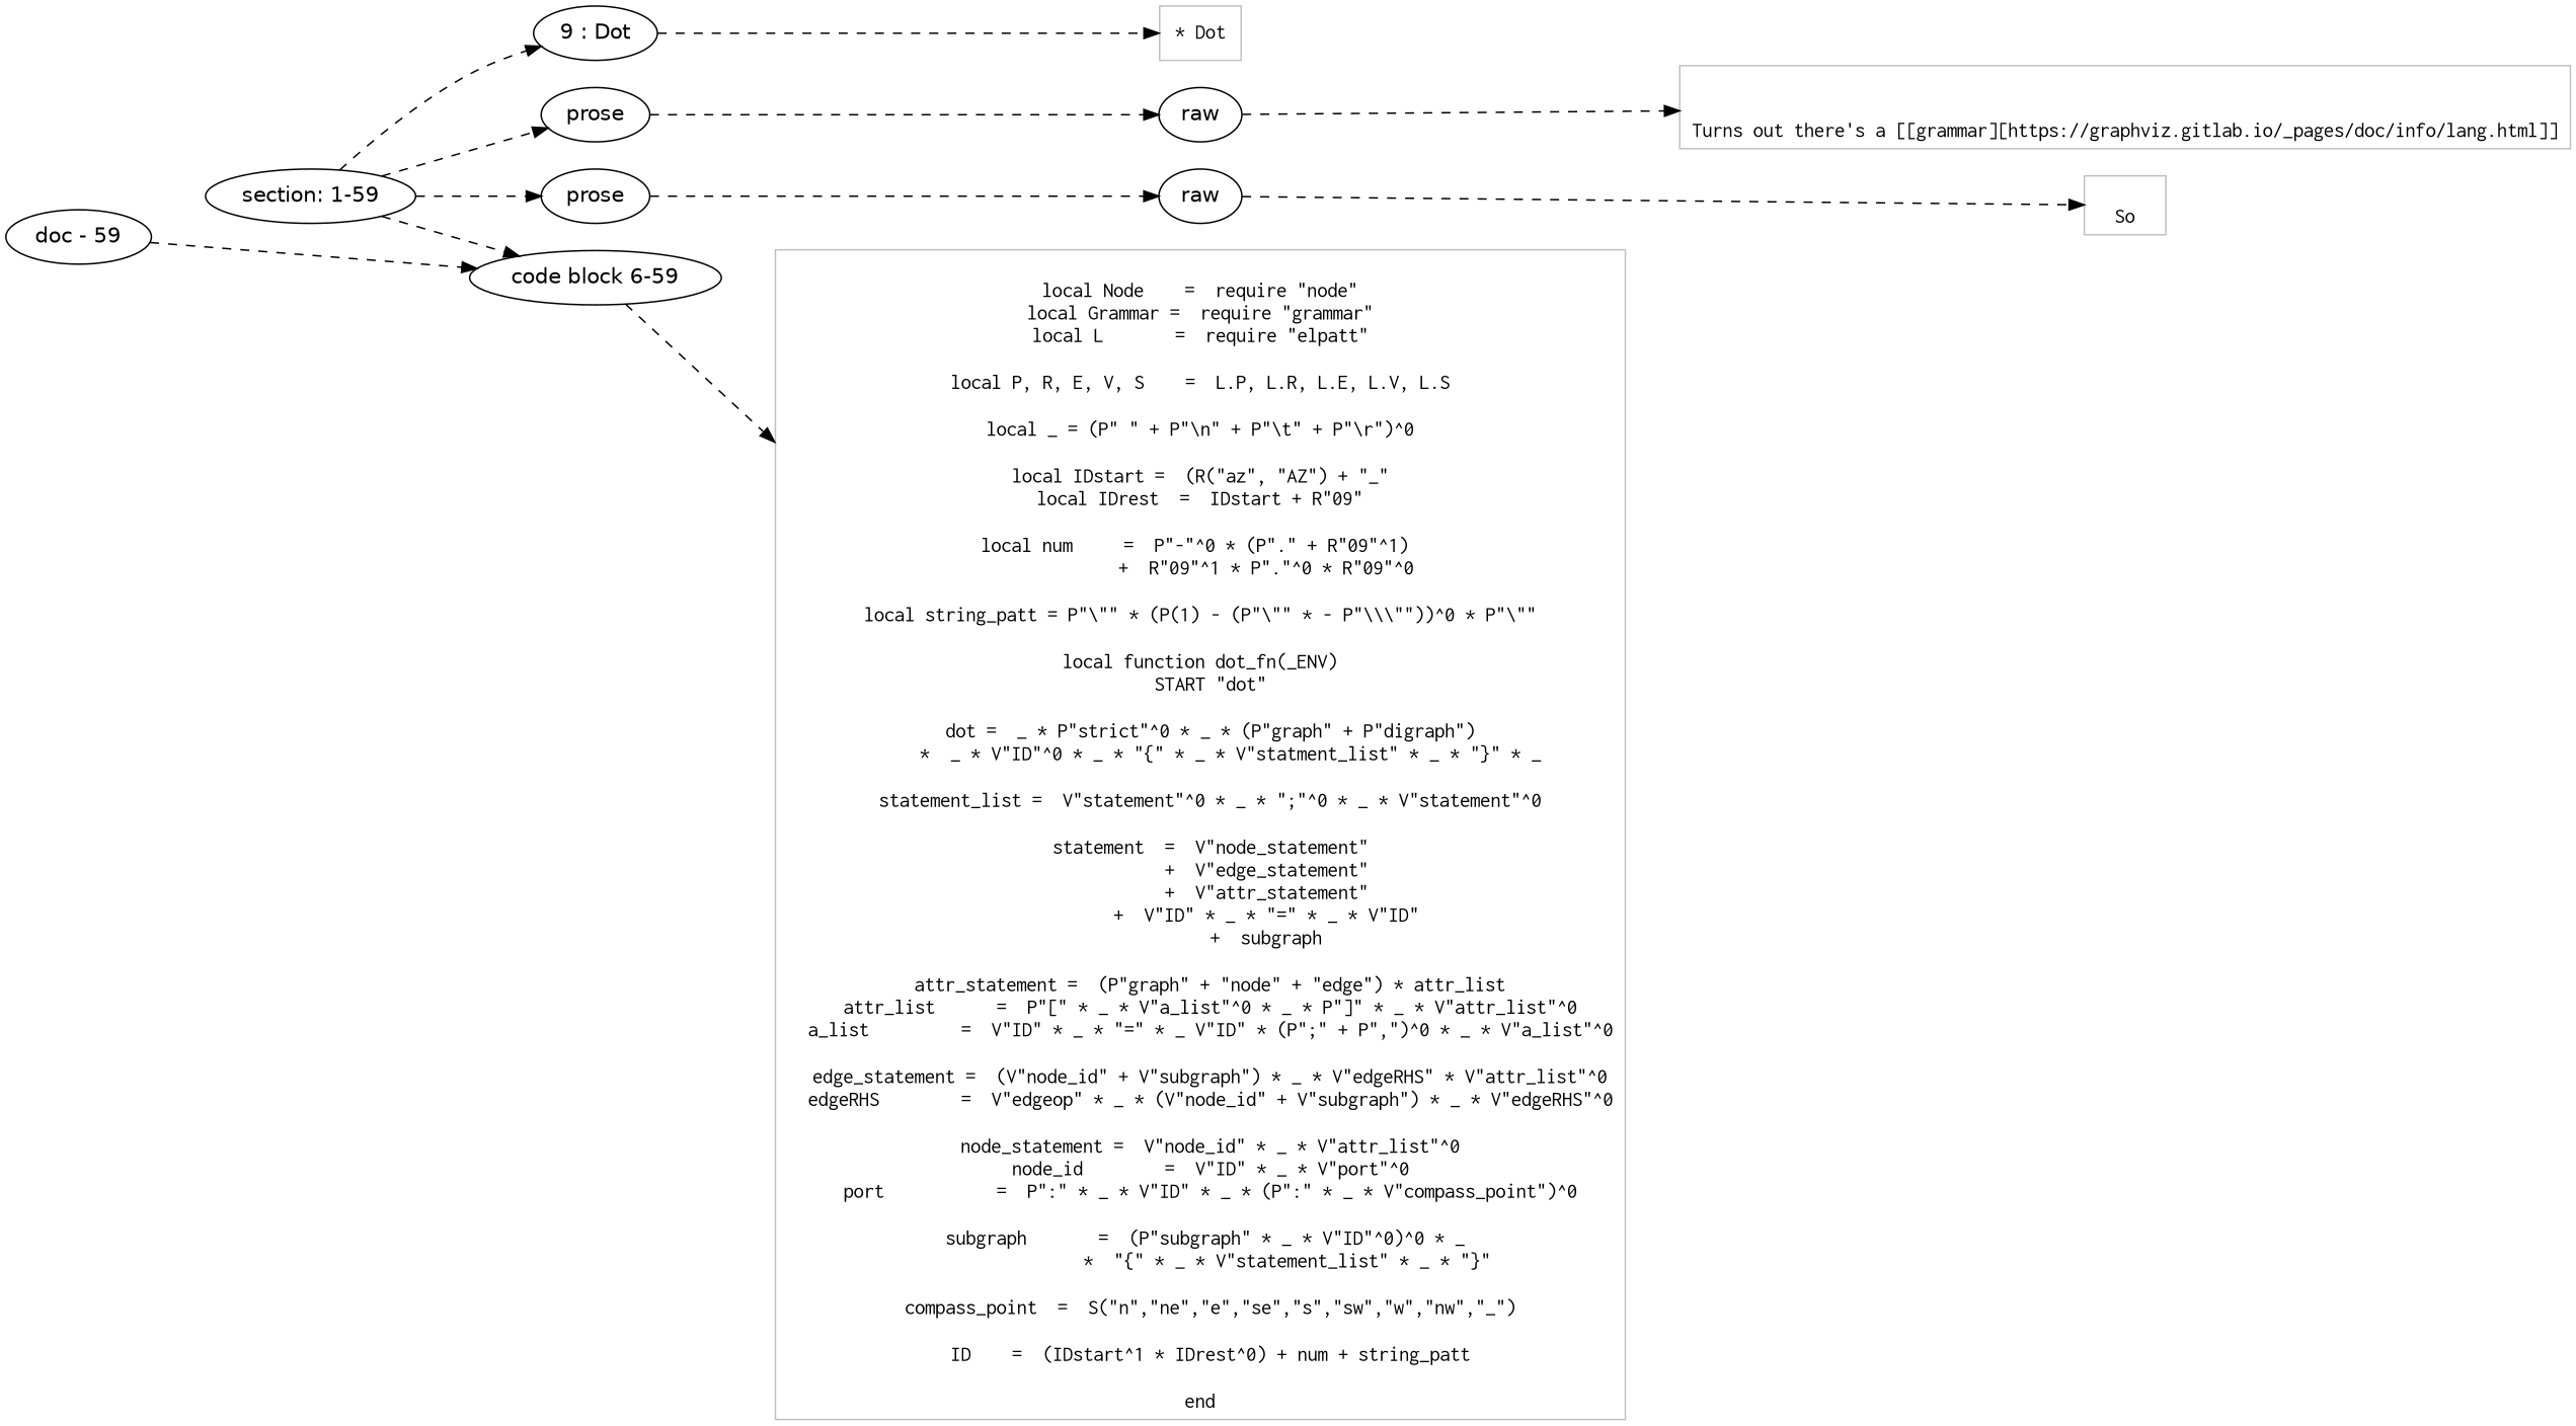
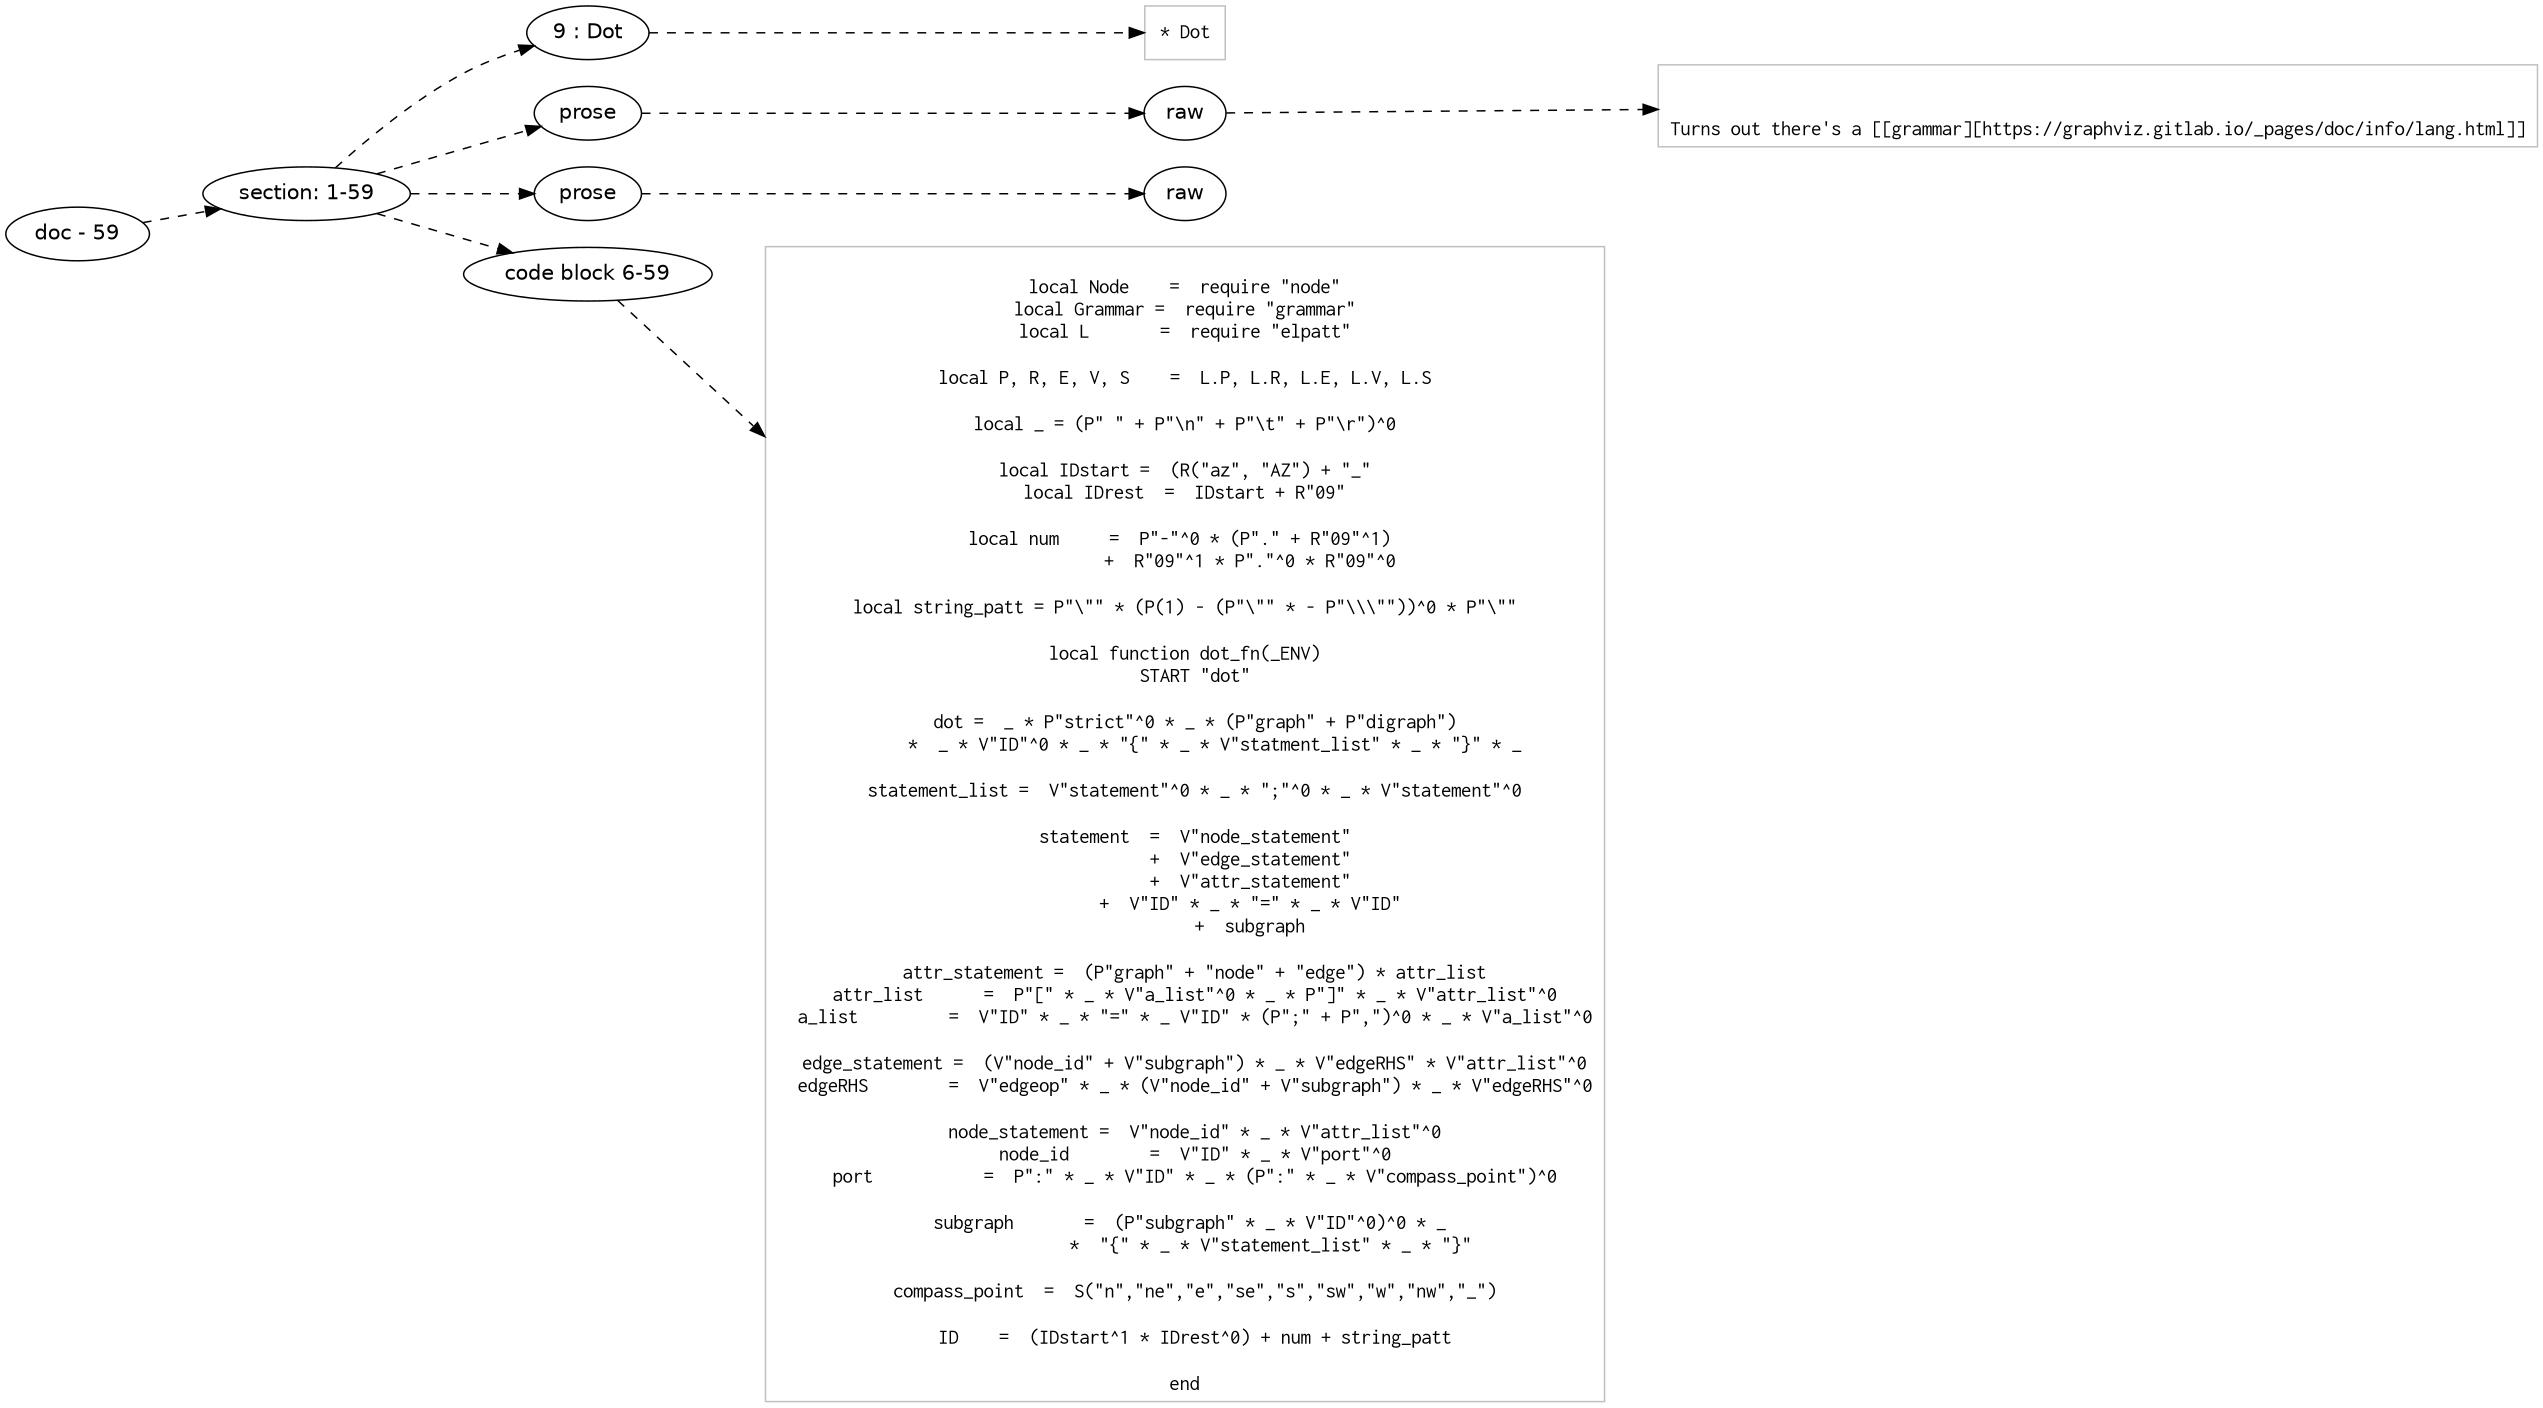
  digraph {
    rankdir=LR
    node [fontname=Helvetica]
    edge [style=dashed]
    n1 [label="section: 1-59"]
    n2 [label="9 : Dot"]
    n3 [label=prose]
    n4 [label=prose]
    n5 [label="code block 6-59"]
    n6 [label=raw]
    n7 [label=raw]
    n8 [color=Gray fontname=Inconsolata label="* Dot" shape=rectangle]
    n9 [color=Gray fontname=Inconsolata label="\nlocal Node    =  require \"node\"\nlocal Grammar =  require \"grammar\"\nlocal L       =  require \"elpatt\"\n\nlocal P, R, E, V, S    =  L.P, L.R, L.E, L.V, L.S\n\nlocal _ = (P\" \" + P\"\\n\" + P\"\\t\" + P\"\\r\")^0\n\nlocal IDstart =  (R(\"az\", \"AZ\") + \"_\"\nlocal IDrest  =  IDstart + R\"09\"\n\nlocal num     =  P\"-\"^0 * (P\".\" + R\"09\"^1) \n              +  R\"09\"^1 * P\".\"^0 * R\"09\"^0 \n\nlocal string_patt = P\"\\\"\" * (P(1) - (P\"\\\"\" * - P\"\\\\\\\"\"))^0 * P\"\\\"\"\n\nlocal function dot_fn(_ENV)\n  START \"dot\"\n\n  dot =  _ * P\"strict\"^0 * _ * (P\"graph\" + P\"digraph\")\n      *  _ * V\"ID\"^0 * _ * \"{\" * _ * V\"statment_list\" * _ * \"}\" * _\n\n  statement_list =  V\"statement\"^0 * _ * \";\"^0 * _ * V\"statement\"^0\n\n  statement  =  V\"node_statement\"\n             +  V\"edge_statement\"\n             +  V\"attr_statement\"\n             +  V\"ID\" * _ * \"=\" * _ * V\"ID\"\n             +  subgraph\n\n  attr_statement =  (P\"graph\" + \"node\" + \"edge\") * attr_list\n  attr_list      =  P\"[\" * _ * V\"a_list\"^0 * _ * P\"]\" * _ * V\"attr_list\"^0\n  a_list         =  V\"ID\" * _ * \"=\" * _ V\"ID\" * (P\";\" + P\",\")^0 * _ * V\"a_list\"^0\n\n  edge_statement =  (V\"node_id\" + V\"subgraph\") * _ * V\"edgeRHS\" * V\"attr_list\"^0\n  edgeRHS        =  V\"edgeop\" * _ * (V\"node_id\" + V\"subgraph\") * _ * V\"edgeRHS\"^0\n\n  node_statement =  V\"node_id\" * _ * V\"attr_list\"^0\n  node_id        =  V\"ID\" * _ * V\"port\"^0\n  port           =  P\":\" * _ * V\"ID\" * _ * (P\":\" * _ * V\"compass_point\")^0\n\n  subgraph       =  (P\"subgraph\" * _ * V\"ID\"^0)^0 * _ \n                 *  \"{\" * _ * V\"statement_list\" * _ * \"}\"\n\n  compass_point  =  S(\"n\",\"ne\",\"e\",\"se\",\"s\",\"sw\",\"w\",\"nw\",\"_\")\n\n  ID    =  (IDstart^1 * IDrest^0) + num + string_patt\n\nend\n" shape=rectangle]
    n10 [color=Gray fontname=Inconsolata label="\n\nTurns out there's a [[grammar][https://graphviz.gitlab.io/_pages/doc/info/lang.html]]\n" shape=rectangle]
-   n11 [color=Gray fontname=Inconsolata label="\nSo\n" shape=rectangle]
    n12 [label="doc - 59"]
    subgraph sub_1 {
      rank=same
      n1
    }
    subgraph sub_2 {
      rank=same
      n2
      n3
      n4
      n5
    }
    subgraph sub_3 {
      rank=same
      n6
    }
    subgraph sub_4 {
      rank=same
      n7
    }
    n1 -> n2
    n1 -> n3
    n1 -> n4
    n1 -> n5
    n2 -> n8
    n3 -> n6
    n4 -> n7
    n5 -> n9
    n6 -> n10
-   n7 -> n11
-   n12 -> n5
+   n12 -> n1
  }
